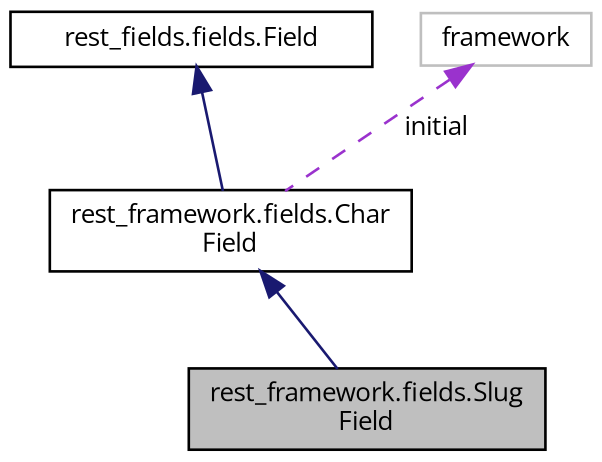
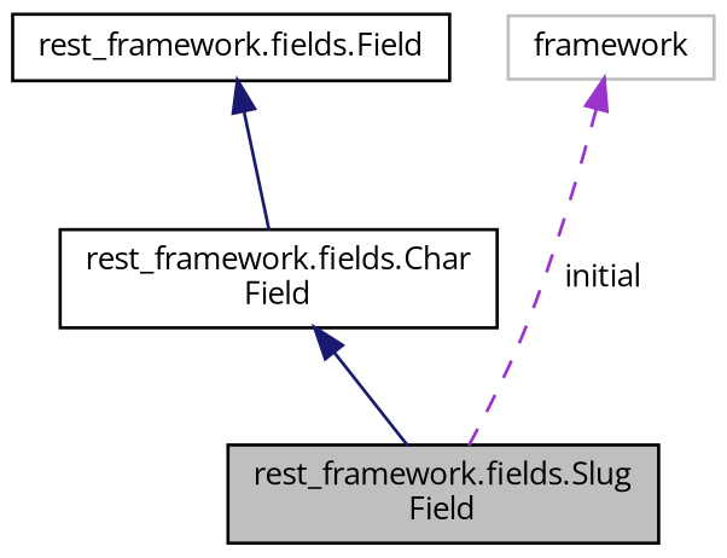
  digraph {
    fontname="Open Sans"
    node [color=black fillcolor=white fontname="Open Sans" fontsize=10 shape=record style=filled]
    edge [color=midnightblue dir=back fontname="Open Sans" fontsize=10 labelfontname=Helvetica labelfontsize=10 style=solid]
    n1 [fillcolor=grey75 fontcolor=black height=0.2 label="rest_framework.fields.Slug\lField" width=0.4]
    n2 [height=0.2 label="rest_framework.fields.Char\lField" width=0.4]
-   n3 [height=0.2 label="rest_fields.fields.Field" width=0.4]
+   n3 [height=0.2 label="rest_framework.fields.Field" width=0.4]
    n4 [color=grey75 height=0.2 label=framework width=0.4]
    n2 -> n1
    n3 -> n2
-   n4 -> n2 [color=darkorchid3 label=" initial" style=dashed]
+   n4 -> n1 [color=darkorchid3 label=" initial" style=dashed]
  }
